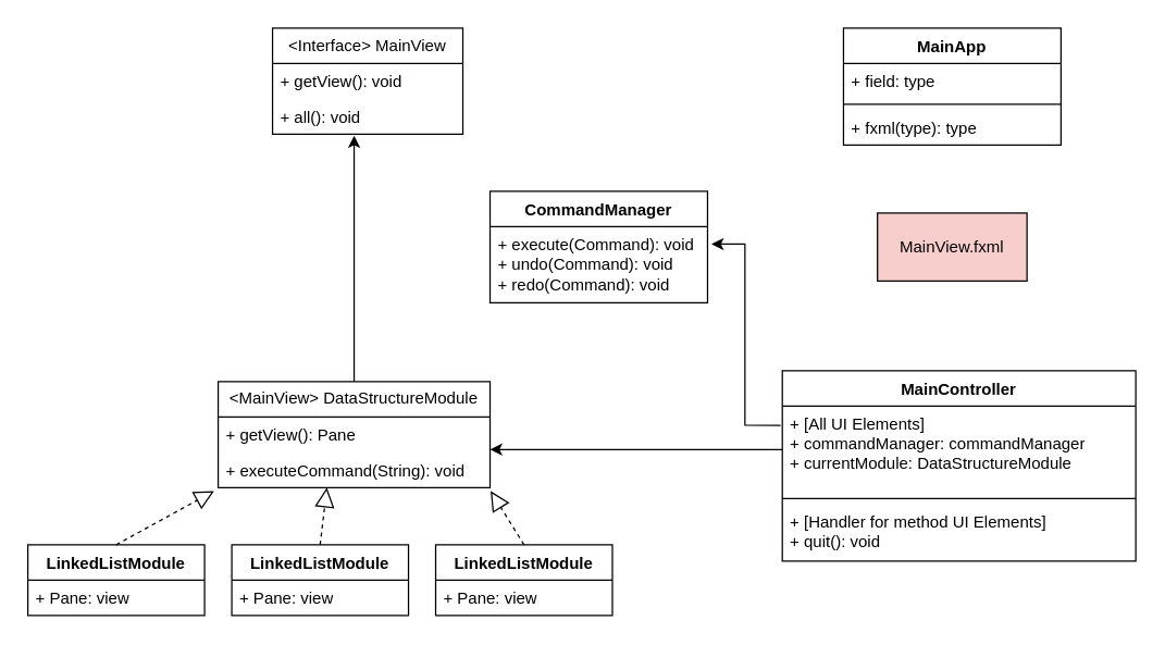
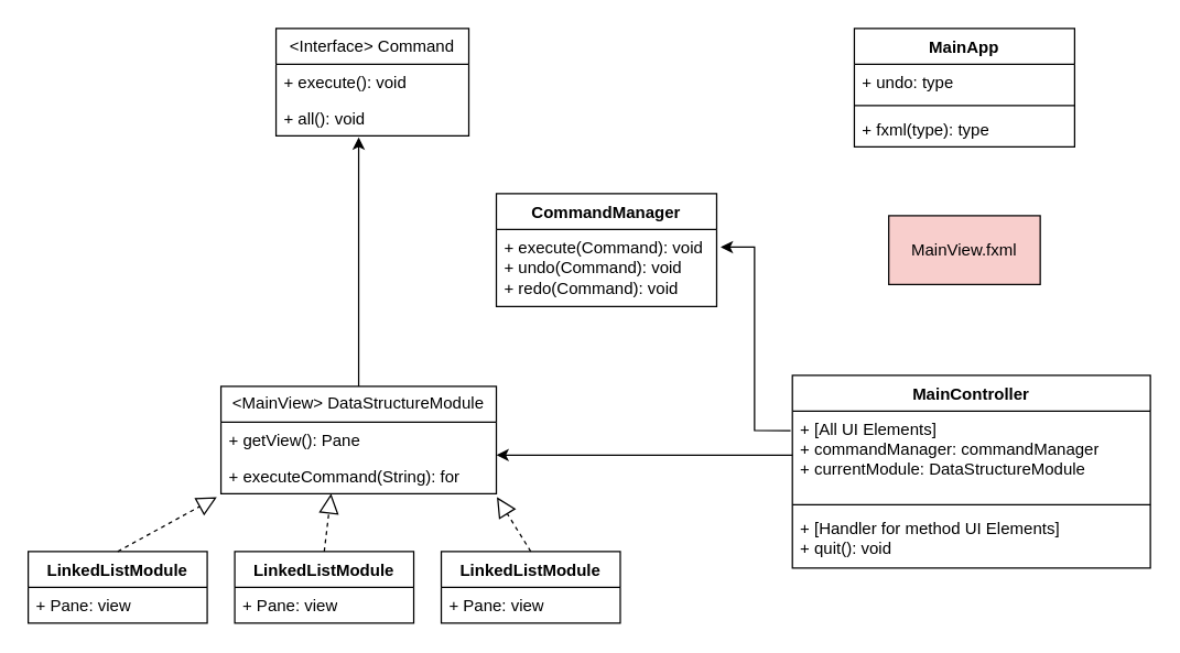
  <mxCell id="0" />
  <mxCell id="1" parent="0" />
  <mxCell id="2" value="MainApp" style="swimlane;fontStyle=1;align=center;verticalAlign=top;childLayout=stackLayout;horizontal=1;startSize=26;horizontalStack=0;resizeParent=1;resizeParentMax=0;resizeLast=0;collapsible=1;marginBottom=0;whiteSpace=wrap;html=1;" vertex="1" parent="1"><mxGeometry x="620" y="20" width="160" height="86" as="geometry" /></mxCell>
- <mxCell id="3" value="+ field: type" style="text;strokeColor=none;fillColor=none;align=left;verticalAlign=top;spacingLeft=4;spacingRight=4;overflow=hidden;rotatable=0;points=[[0,0.5],[1,0.5]];portConstraint=eastwest;whiteSpace=wrap;html=1;" vertex="1" parent="2"><mxGeometry y="26" width="160" height="26" as="geometry" /></mxCell>
+ <mxCell id="3" value="+ undo: type" style="text;strokeColor=none;fillColor=none;align=left;verticalAlign=top;spacingLeft=4;spacingRight=4;overflow=hidden;rotatable=0;points=[[0,0.5],[1,0.5]];portConstraint=eastwest;whiteSpace=wrap;html=1;" vertex="1" parent="2"><mxGeometry y="26" width="160" height="26" as="geometry" /></mxCell>
  <mxCell id="4" value="" style="line;strokeWidth=1;fillColor=none;align=left;verticalAlign=middle;spacingTop=-1;spacingLeft=3;spacingRight=3;rotatable=0;labelPosition=right;points=[];portConstraint=eastwest;strokeColor=inherit;" vertex="1" parent="2"><mxGeometry y="52" width="160" height="8" as="geometry" /></mxCell>
  <mxCell id="5" value="+ fxml(type): type" style="text;strokeColor=none;fillColor=none;align=left;verticalAlign=top;spacingLeft=4;spacingRight=4;overflow=hidden;rotatable=0;points=[[0,0.5],[1,0.5]];portConstraint=eastwest;whiteSpace=wrap;html=1;" vertex="1" parent="2"><mxGeometry y="60" width="160" height="26" as="geometry" /></mxCell>
  <mxCell id="6" value="MainController" style="swimlane;fontStyle=1;align=center;verticalAlign=top;childLayout=stackLayout;horizontal=1;startSize=26;horizontalStack=0;resizeParent=1;resizeParentMax=0;resizeLast=0;collapsible=1;marginBottom=0;whiteSpace=wrap;html=1;" vertex="1" parent="1"><mxGeometry x="575" y="272" width="260" height="140" as="geometry" /></mxCell>
  <mxCell id="7" value="&lt;div&gt;+ [All UI Elements]&lt;br&gt;&lt;/div&gt;&lt;div&gt;+ commandManager: commandManager&lt;/div&gt;&lt;div&gt;+ currentModule: DataStructureModule&lt;br&gt;&lt;/div&gt;" style="text;strokeColor=none;fillColor=none;align=left;verticalAlign=top;spacingLeft=4;spacingRight=4;overflow=hidden;rotatable=0;points=[[0,0.5],[1,0.5]];portConstraint=eastwest;whiteSpace=wrap;html=1;" vertex="1" parent="6"><mxGeometry y="26" width="260" height="64" as="geometry" /></mxCell>
  <mxCell id="8" value="" style="line;strokeWidth=1;fillColor=none;align=left;verticalAlign=middle;spacingTop=-1;spacingLeft=3;spacingRight=3;rotatable=0;labelPosition=right;points=[];portConstraint=eastwest;strokeColor=inherit;" vertex="1" parent="6"><mxGeometry y="90" width="260" height="8" as="geometry" /></mxCell>
  <mxCell id="9" value="&lt;div&gt;+ [Handler for method UI Elements]&lt;br&gt;&lt;/div&gt;&lt;div&gt;+ quit(): void&lt;/div&gt;" style="text;strokeColor=none;fillColor=none;align=left;verticalAlign=top;spacingLeft=4;spacingRight=4;overflow=hidden;rotatable=0;points=[[0,0.5],[1,0.5]];portConstraint=eastwest;whiteSpace=wrap;html=1;" vertex="1" parent="6"><mxGeometry y="98" width="260" height="42" as="geometry" /></mxCell>
- <mxCell id="10" value="&amp;lt;Interface&amp;gt; MainView" style="swimlane;fontStyle=0;childLayout=stackLayout;horizontal=1;startSize=26;fillColor=none;horizontalStack=0;resizeParent=1;resizeParentMax=0;resizeLast=0;collapsible=1;marginBottom=0;whiteSpace=wrap;html=1;" vertex="1" parent="1"><mxGeometry x="200" y="20" width="140" height="78" as="geometry" /></mxCell>
- <mxCell id="11" value="+ getView(): void" style="text;strokeColor=none;fillColor=none;align=left;verticalAlign=top;spacingLeft=4;spacingRight=4;overflow=hidden;rotatable=0;points=[[0,0.5],[1,0.5]];portConstraint=eastwest;whiteSpace=wrap;html=1;" vertex="1" parent="10"><mxGeometry y="26" width="140" height="26" as="geometry" /></mxCell>
+ <mxCell id="10" value="&amp;lt;Interface&amp;gt; Command" style="swimlane;fontStyle=0;childLayout=stackLayout;horizontal=1;startSize=26;fillColor=none;horizontalStack=0;resizeParent=1;resizeParentMax=0;resizeLast=0;collapsible=1;marginBottom=0;whiteSpace=wrap;html=1;" vertex="1" parent="1"><mxGeometry x="200" y="20" width="140" height="78" as="geometry" /></mxCell>
+ <mxCell id="11" value="+ execute(): void" style="text;strokeColor=none;fillColor=none;align=left;verticalAlign=top;spacingLeft=4;spacingRight=4;overflow=hidden;rotatable=0;points=[[0,0.5],[1,0.5]];portConstraint=eastwest;whiteSpace=wrap;html=1;" vertex="1" parent="10"><mxGeometry y="26" width="140" height="26" as="geometry" /></mxCell>
  <mxCell id="12" value="+ all(): void" style="text;strokeColor=none;fillColor=none;align=left;verticalAlign=top;spacingLeft=4;spacingRight=4;overflow=hidden;rotatable=0;points=[[0,0.5],[1,0.5]];portConstraint=eastwest;whiteSpace=wrap;html=1;" vertex="1" parent="10"><mxGeometry y="52" width="140" height="26" as="geometry" /></mxCell>
  <mxCell id="13" value="CommandManager" style="swimlane;fontStyle=1;align=center;verticalAlign=top;childLayout=stackLayout;horizontal=1;startSize=26;horizontalStack=0;resizeParent=1;resizeParentMax=0;resizeLast=0;collapsible=1;marginBottom=0;whiteSpace=wrap;html=1;" vertex="1" parent="1"><mxGeometry x="360" y="140" width="160" height="82" as="geometry" /></mxCell>
  <mxCell id="14" value="&lt;div&gt;+ execute(Command): void&lt;/div&gt;&lt;div&gt;+ undo(Command): void&lt;/div&gt;&lt;div&gt;+ redo(Command): void&lt;br&gt;&lt;/div&gt;" style="text;strokeColor=none;fillColor=none;align=left;verticalAlign=top;spacingLeft=4;spacingRight=4;overflow=hidden;rotatable=0;points=[[0,0.5],[1,0.5]];portConstraint=eastwest;whiteSpace=wrap;html=1;" vertex="1" parent="13"><mxGeometry y="26" width="160" height="56" as="geometry" /></mxCell>
  <mxCell id="15" value="&amp;lt;MainView&amp;gt; DataStructureModule" style="swimlane;fontStyle=0;childLayout=stackLayout;horizontal=1;startSize=26;fillColor=none;horizontalStack=0;resizeParent=1;resizeParentMax=0;resizeLast=0;collapsible=1;marginBottom=0;whiteSpace=wrap;html=1;" vertex="1" parent="1"><mxGeometry x="160" y="280" width="200" height="78" as="geometry" /></mxCell>
  <mxCell id="16" value="+ getView(): Pane" style="text;strokeColor=none;fillColor=none;align=left;verticalAlign=top;spacingLeft=4;spacingRight=4;overflow=hidden;rotatable=0;points=[[0,0.5],[1,0.5]];portConstraint=eastwest;whiteSpace=wrap;html=1;" vertex="1" parent="15"><mxGeometry y="26" width="200" height="26" as="geometry" /></mxCell>
- <mxCell id="17" value="+ executeCommand(String): void" style="text;strokeColor=none;fillColor=none;align=left;verticalAlign=top;spacingLeft=4;spacingRight=4;overflow=hidden;rotatable=0;points=[[0,0.5],[1,0.5]];portConstraint=eastwest;whiteSpace=wrap;html=1;" vertex="1" parent="15"><mxGeometry y="52" width="200" height="26" as="geometry" /></mxCell>
+ <mxCell id="17" value="+ executeCommand(String): for" style="text;strokeColor=none;fillColor=none;align=left;verticalAlign=top;spacingLeft=4;spacingRight=4;overflow=hidden;rotatable=0;points=[[0,0.5],[1,0.5]];portConstraint=eastwest;whiteSpace=wrap;html=1;" vertex="1" parent="15"><mxGeometry y="52" width="200" height="26" as="geometry" /></mxCell>
  <mxCell id="18" value="LinkedListModule" style="swimlane;fontStyle=1;align=center;verticalAlign=top;childLayout=stackLayout;horizontal=1;startSize=26;horizontalStack=0;resizeParent=1;resizeParentMax=0;resizeLast=0;collapsible=1;marginBottom=0;whiteSpace=wrap;html=1;" vertex="1" parent="1"><mxGeometry y="400" width="130" height="52" as="geometry" x="20" /></mxCell>
  <mxCell id="19" value="+ Pane: view" style="text;strokeColor=none;fillColor=none;align=left;verticalAlign=top;spacingLeft=4;spacingRight=4;overflow=hidden;rotatable=0;points=[[0,0.5],[1,0.5]];portConstraint=eastwest;whiteSpace=wrap;html=1;" vertex="1" parent="18"><mxGeometry y="26" width="130" height="26" as="geometry" /></mxCell>
  <mxCell id="20" value="LinkedListModule" style="swimlane;fontStyle=1;align=center;verticalAlign=top;childLayout=stackLayout;horizontal=1;startSize=26;horizontalStack=0;resizeParent=1;resizeParentMax=0;resizeLast=0;collapsible=1;marginBottom=0;whiteSpace=wrap;html=1;" vertex="1" parent="1"><mxGeometry x="170" y="400" width="130" height="52" as="geometry" /></mxCell>
  <mxCell id="21" value="+ Pane: view" style="text;strokeColor=none;fillColor=none;align=left;verticalAlign=top;spacingLeft=4;spacingRight=4;overflow=hidden;rotatable=0;points=[[0,0.5],[1,0.5]];portConstraint=eastwest;whiteSpace=wrap;html=1;" vertex="1" parent="20"><mxGeometry y="26" width="130" height="26" as="geometry" /></mxCell>
  <mxCell id="22" value="LinkedListModule" style="swimlane;fontStyle=1;align=center;verticalAlign=top;childLayout=stackLayout;horizontal=1;startSize=26;horizontalStack=0;resizeParent=1;resizeParentMax=0;resizeLast=0;collapsible=1;marginBottom=0;whiteSpace=wrap;html=1;" vertex="1" parent="1"><mxGeometry x="320" y="400" width="130" height="52" as="geometry" /></mxCell>
  <mxCell id="23" value="+ Pane: view" style="text;strokeColor=none;fillColor=none;align=left;verticalAlign=top;spacingLeft=4;spacingRight=4;overflow=hidden;rotatable=0;points=[[0,0.5],[1,0.5]];portConstraint=eastwest;whiteSpace=wrap;html=1;" vertex="1" parent="22"><mxGeometry y="26" width="130" height="26" as="geometry" /></mxCell>
  <mxCell id="24" value="" style="endArrow=block;dashed=1;endFill=0;endSize=12;html=1;rounded=0;exitX=0.5;exitY=0;exitDx=0;exitDy=0;entryX=-0.015;entryY=1.096;entryDx=0;entryDy=0;entryPerimeter=0;" edge="1" parent="1" source="18" target="17"><mxGeometry width="160" relative="1" as="geometry"><mxPoint x="310" y="360" as="sourcePoint" /><mxPoint x="470" y="360" as="targetPoint" /></mxGeometry></mxCell>
  <mxCell id="25" value="" style="endArrow=block;dashed=1;endFill=0;endSize=12;html=1;rounded=0;exitX=0.5;exitY=0;exitDx=0;exitDy=0;entryX=0.4;entryY=1;entryDx=0;entryDy=0;entryPerimeter=0;" edge="1" parent="1" source="20" target="17"><mxGeometry width="160" relative="1" as="geometry"><mxPoint x="95" y="410" as="sourcePoint" /><mxPoint x="167" y="370" as="targetPoint" /><Array as="points" /></mxGeometry></mxCell>
  <mxCell id="26" value="" style="endArrow=block;dashed=1;endFill=0;endSize=12;html=1;rounded=0;exitX=0.5;exitY=0;exitDx=0;exitDy=0;entryX=1.002;entryY=1.096;entryDx=0;entryDy=0;entryPerimeter=0;" edge="1" parent="1" source="22" target="17"><mxGeometry width="160" relative="1" as="geometry"><mxPoint x="288" y="398" as="sourcePoint" /><mxPoint x="360" y="358" as="targetPoint" /></mxGeometry></mxCell>
  <mxCell id="27" value="MainView.fxml" style="html=1;whiteSpace=wrap;fillColor=#f8cecc;" vertex="1" parent="1"><mxGeometry x="645" y="156" width="110" height="50" as="geometry" /></mxCell>
  <mxCell id="28" style="edgeStyle=orthogonalEdgeStyle;rounded=0;orthogonalLoop=1;jettySize=auto;html=1;entryX=1.018;entryY=0.229;entryDx=0;entryDy=0;entryPerimeter=0;exitX=-0.005;exitY=0.221;exitDx=0;exitDy=0;exitPerimeter=0;" edge="1" parent="1" source="7" target="14"><mxGeometry relative="1" as="geometry"><mxPoint x="570" y="310" as="sourcePoint" /></mxGeometry></mxCell>
  <mxCell id="29" style="edgeStyle=orthogonalEdgeStyle;rounded=0;orthogonalLoop=1;jettySize=auto;html=1;" edge="1" parent="1" source="7"><mxGeometry relative="1" as="geometry"><mxPoint x="360" y="330" as="targetPoint" /></mxGeometry></mxCell>
  <mxCell id="30" style="edgeStyle=orthogonalEdgeStyle;rounded=0;orthogonalLoop=1;jettySize=auto;html=1;" edge="1" parent="1" source="15"><mxGeometry relative="1" as="geometry"><mxPoint x="260" y="99" as="targetPoint" /></mxGeometry></mxCell>
